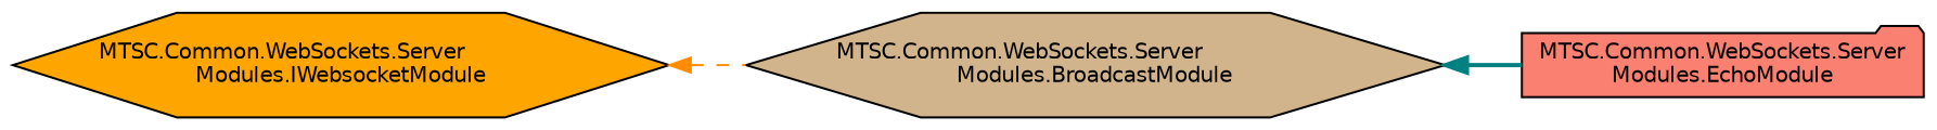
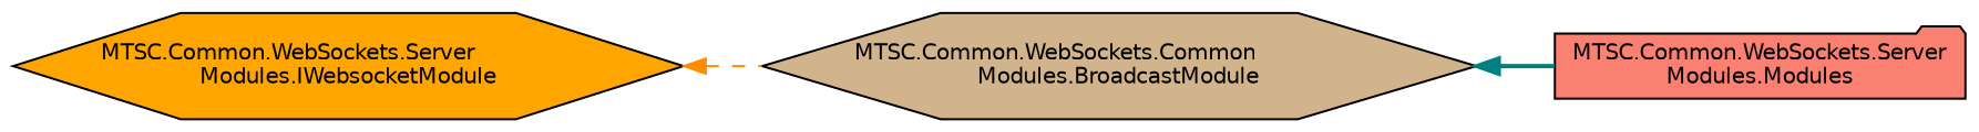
  digraph {
    rankdir=LR
    node [color=black fontname=Helvetica fontsize=10 shape=hexagon style=filled]
    edge [dir=back fontname=Helvetica fontsize=10 labelfontname=Helvetica labelfontsize=10]
    n1 [fillcolor=orange height=0.2 label="MTSC.Common.WebSockets.Server\lModules.IWebsocketModule" width=0.4]
-   n2 [fillcolor=tan height=0.2 label="MTSC.Common.WebSockets.Server\lModules.BroadcastModule" width=0.4]
-   n3 [fillcolor=salmon height=0.2 label="MTSC.Common.WebSockets.Server\lModules.EchoModule" shape=folder width=0.4]
+   n2 [fillcolor=tan height=0.2 label="MTSC.Common.WebSockets.Common\lModules.BroadcastModule" width=0.4]
+   n3 [fillcolor=salmon height=0.2 label="MTSC.Common.WebSockets.Server\lModules.Modules" shape=folder width=0.4]
    n1 -> n2 [color=darkorange style=dashed]
    n2 -> n3 [color=teal style=bold]
  }
